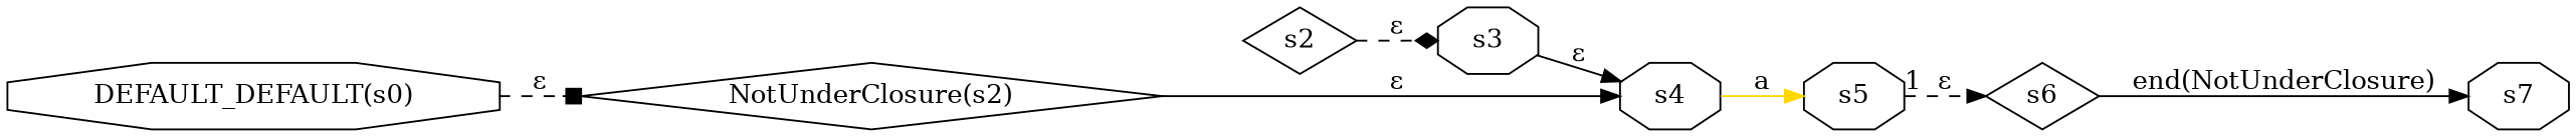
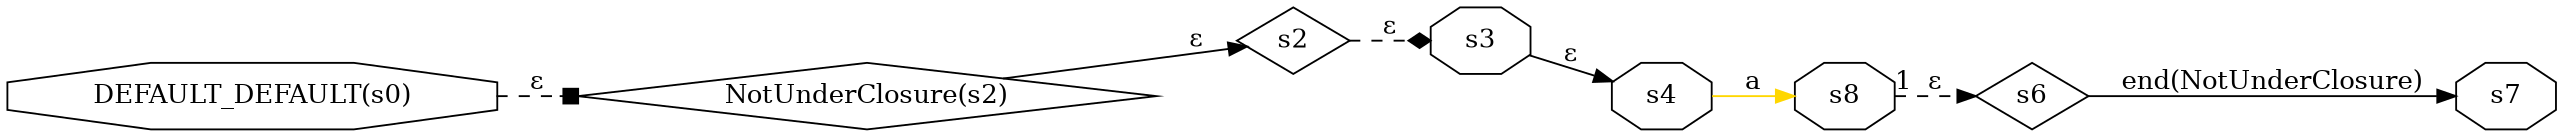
  digraph {
    rankdir=LR
    node [shape=octagon]
    edge [arrowhead=normal style=dashed]
    n1 [label="DEFAULT_DEFAULT(s0)"]
    n2 [label="NotUnderClosure(s2)" shape=diamond]
    s2 [shape=diamond]
    s3
    s4
-   s5
+   s5 [label=s8]
    s6 [shape=diamond]
    s7
    n1 -> n2 [arrowhead=box label="ε"]
-   n2 -> s4 [label="ε" style=solid]
+   n2 -> s2 [label="ε" style=solid]
    s2 -> s3 [arrowhead=diamond label="ε"]
    s3 -> s4 [label="ε" style=solid]
    s4 -> s5 [color=gold label=a arrowhead="" style=""]
    s5 -> s6 [label="ε" taillabel=1]
    s6 -> s7 [label="end(NotUnderClosure)" style=solid]
  }
